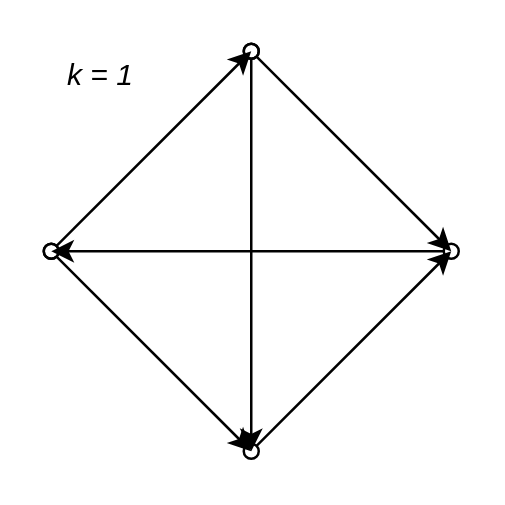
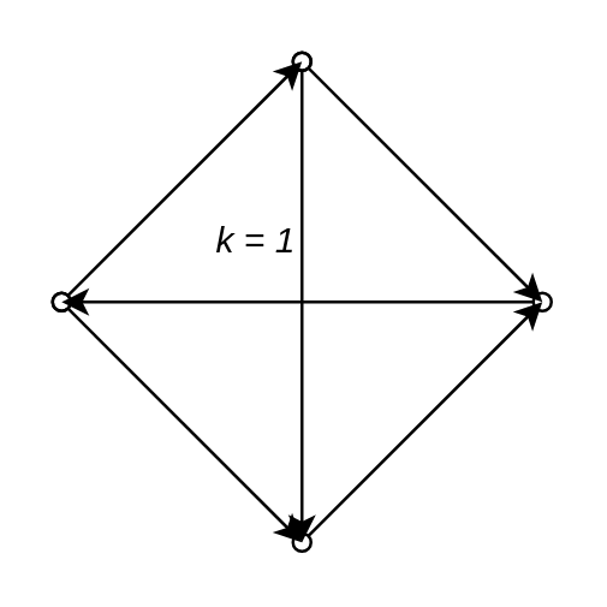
  <mxCell id="0" />
  <mxCell id="1" parent="0" />
  <mxCell id="2" value="" style="endArrow=classic;html=1;rounded=0;startArrow=oval;startFill=0;strokeColor=#000000;" edge="1" parent="1"><mxGeometry width="50" height="50" relative="1" as="geometry"><mxPoint x="100" y="20" as="sourcePoint" /><mxPoint x="100" y="180" as="targetPoint" /></mxGeometry></mxCell>
  <mxCell id="3" value="" style="endArrow=classic;html=1;rounded=0;endFill=1;startArrow=oval;startFill=0;" parent="1" edge="1"><mxGeometry width="50" height="50" relative="1" as="geometry"><mxPoint x="20" y="100" as="sourcePoint" /><mxPoint x="100" y="20" as="targetPoint" /></mxGeometry></mxCell>
  <mxCell id="4" value="" style="endArrow=classic;html=1;rounded=0;startArrow=oval;startFill=0;" parent="1" edge="1"><mxGeometry width="50" height="50" relative="1" as="geometry"><mxPoint x="100" y="20" as="sourcePoint" /><mxPoint x="180" y="100" as="targetPoint" /></mxGeometry></mxCell>
  <mxCell id="5" value="" style="endArrow=classic;html=1;rounded=0;startArrow=oval;startFill=0;strokeColor=default;snapToPoint=0;ignoreEdge=0;comic=0;enumerate=0;orthogonal=0;orthogonalLoop=0;flowAnimation=0;noJump=0;backgroundOutline=0;fixDash=0;anchorPointDirection=1;endFill=1;shadow=0;endSize=6;targetPerimeterSpacing=0;startSize=6;sourcePerimeterSpacing=0;" parent="1" edge="1"><mxGeometry width="50" height="50" relative="1" as="geometry"><mxPoint x="180" y="100" as="sourcePoint" /><mxPoint x="20" y="100" as="targetPoint" /></mxGeometry></mxCell>
  <mxCell id="6" value="" style="endArrow=classic;html=1;rounded=0;endFill=1;startArrow=oval;startFill=0;" parent="1" edge="1"><mxGeometry width="50" height="50" relative="1" as="geometry"><mxPoint x="100" y="180" as="sourcePoint" /><mxPoint x="180" y="100" as="targetPoint" /></mxGeometry></mxCell>
  <mxCell id="7" value="" style="endArrow=classic;html=1;rounded=0;startArrow=oval;startFill=0;" parent="1" edge="1"><mxGeometry width="50" height="50" relative="1" as="geometry"><mxPoint x="20" y="100" as="sourcePoint" /><mxPoint x="100" y="180" as="targetPoint" /></mxGeometry></mxCell>
- <mxCell id="8" value="&lt;i&gt;k = 1&lt;/i&gt;" style="text;strokeColor=none;align=center;fillColor=none;html=1;verticalAlign=middle;whiteSpace=wrap;rounded=0;" vertex="1" parent="1"><mxGeometry x="20" y="20" width="40" height="20" as="geometry" /></mxCell>
+ <mxCell id="8" value="&lt;i&gt;k = 1&lt;/i&gt;" style="text;strokeColor=none;align=center;fillColor=none;html=1;verticalAlign=middle;whiteSpace=wrap;rounded=0;" vertex="1" parent="1"><mxGeometry x="65" y="70" width="40" height="20" as="geometry" /></mxCell>
